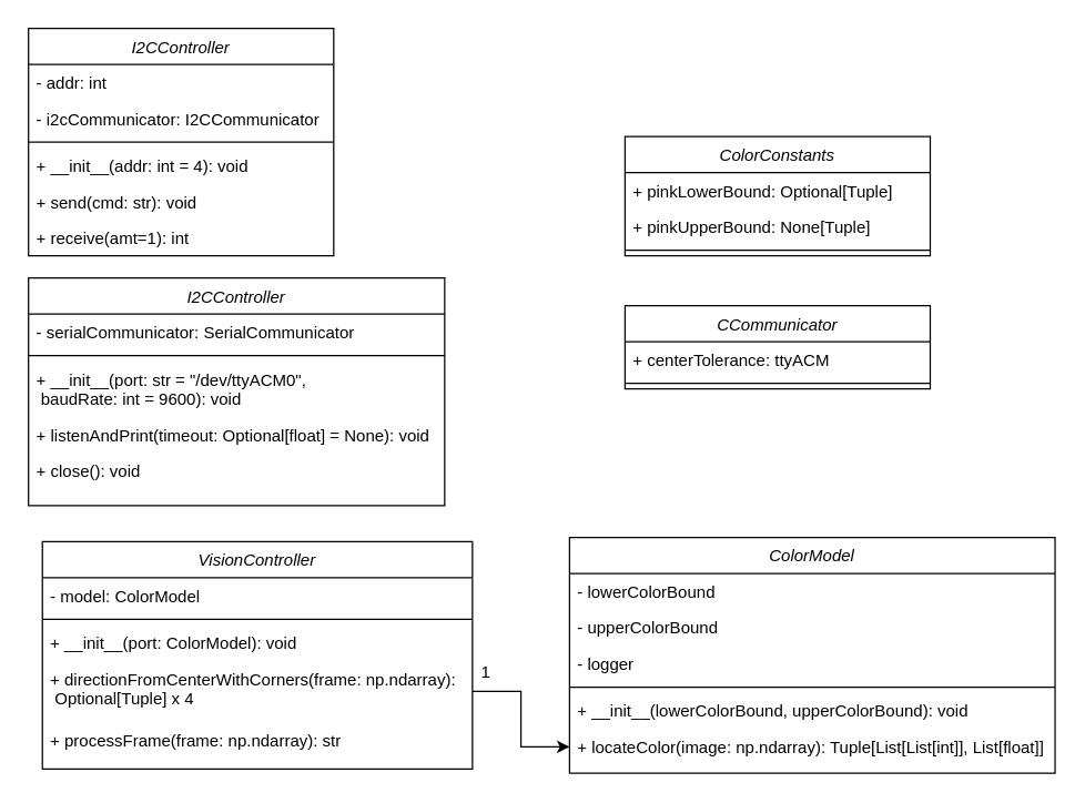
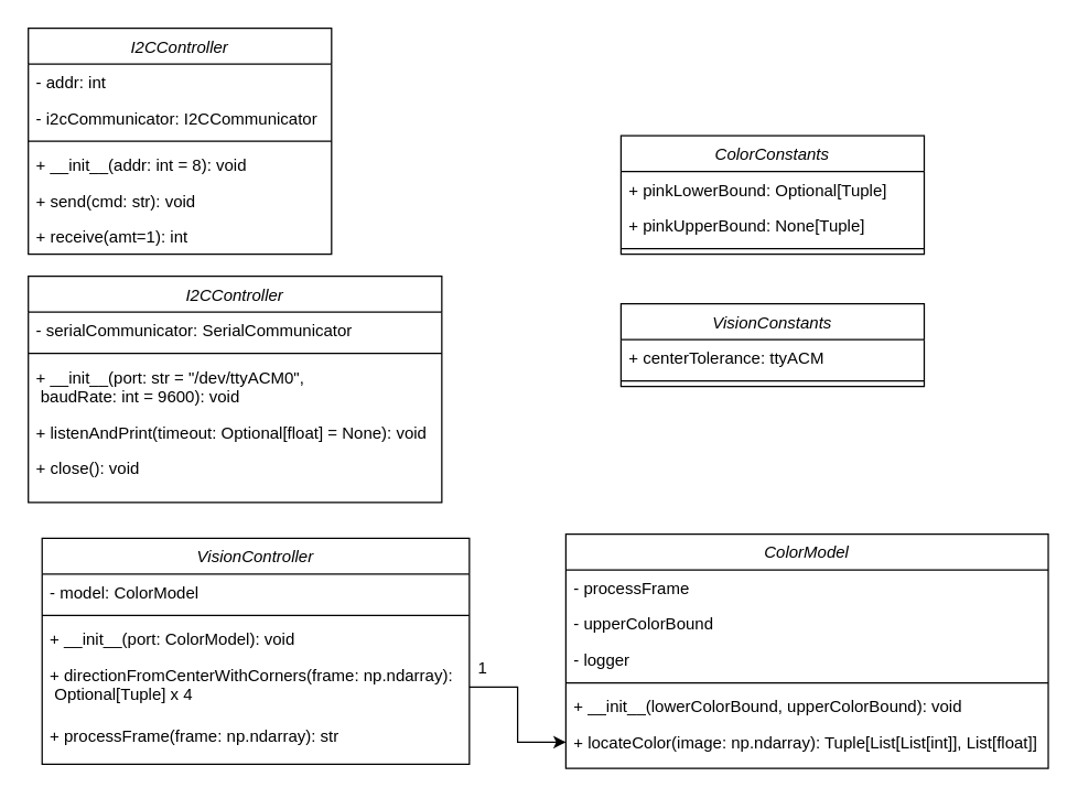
  <mxCell id="0" />
  <mxCell id="1" parent="0" />
  <mxCell id="2" value="I2CController&#10;" style="swimlane;fontStyle=2;align=center;verticalAlign=top;childLayout=stackLayout;horizontal=1;startSize=26;horizontalStack=0;resizeParent=1;resizeLast=0;collapsible=1;marginBottom=0;rounded=0;shadow=0;strokeWidth=1;" parent="1" vertex="1"><mxGeometry x="20" y="20" width="220" height="164" as="geometry"><mxRectangle x="230" y="140" width="160" height="26" as="alternateBounds" /></mxGeometry></mxCell>
  <mxCell id="3" value="- addr: int" style="text;align=left;verticalAlign=top;spacingLeft=4;spacingRight=4;overflow=hidden;rotatable=0;points=[[0,0.5],[1,0.5]];portConstraint=eastwest;" parent="2" vertex="1"><mxGeometry y="26" width="220" height="26" as="geometry" /></mxCell>
  <mxCell id="4" value="- i2cCommunicator: I2CCommunicator" style="text;align=left;verticalAlign=top;spacingLeft=4;spacingRight=4;overflow=hidden;rotatable=0;points=[[0,0.5],[1,0.5]];portConstraint=eastwest;rounded=0;shadow=0;html=0;" parent="2" vertex="1"><mxGeometry y="52" width="220" height="26" as="geometry" /></mxCell>
  <mxCell id="5" value="" style="line;html=1;strokeWidth=1;align=left;verticalAlign=middle;spacingTop=-1;spacingLeft=3;spacingRight=3;rotatable=0;labelPosition=right;points=[];portConstraint=eastwest;" parent="2" vertex="1"><mxGeometry y="78" width="220" height="8" as="geometry" /></mxCell>
- <mxCell id="6" value="+ __init__(addr: int = 4): void" style="text;align=left;verticalAlign=top;spacingLeft=4;spacingRight=4;overflow=hidden;rotatable=0;points=[[0,0.5],[1,0.5]];portConstraint=eastwest;" parent="2" vertex="1"><mxGeometry y="86" width="220" height="26" as="geometry" /></mxCell>
+ <mxCell id="6" value="+ __init__(addr: int = 8): void" style="text;align=left;verticalAlign=top;spacingLeft=4;spacingRight=4;overflow=hidden;rotatable=0;points=[[0,0.5],[1,0.5]];portConstraint=eastwest;" parent="2" vertex="1"><mxGeometry y="86" width="220" height="26" as="geometry" /></mxCell>
  <mxCell id="7" value="+ send(cmd: str): void" style="text;align=left;verticalAlign=top;spacingLeft=4;spacingRight=4;overflow=hidden;rotatable=0;points=[[0,0.5],[1,0.5]];portConstraint=eastwest;" vertex="1" parent="2"><mxGeometry y="112" width="220" height="26" as="geometry" /></mxCell>
  <mxCell id="8" value="+ receive(amt=1): int" style="text;align=left;verticalAlign=top;spacingLeft=4;spacingRight=4;overflow=hidden;rotatable=0;points=[[0,0.5],[1,0.5]];portConstraint=eastwest;" vertex="1" parent="2"><mxGeometry y="138" width="220" height="26" as="geometry" /></mxCell>
  <mxCell id="9" value="I2CController&#10;" style="swimlane;fontStyle=2;align=center;verticalAlign=top;childLayout=stackLayout;horizontal=1;startSize=26;horizontalStack=0;resizeParent=1;resizeLast=0;collapsible=1;marginBottom=0;rounded=0;shadow=0;strokeWidth=1;" vertex="1" parent="1"><mxGeometry x="20" y="200" width="300" height="164" as="geometry"><mxRectangle x="230" y="140" width="160" height="26" as="alternateBounds" /></mxGeometry></mxCell>
  <mxCell id="10" value="- serialCommunicator: SerialCommunicator" style="text;align=left;verticalAlign=top;spacingLeft=4;spacingRight=4;overflow=hidden;rotatable=0;points=[[0,0.5],[1,0.5]];portConstraint=eastwest;" vertex="1" parent="9"><mxGeometry y="26" width="300" height="26" as="geometry" /></mxCell>
  <mxCell id="11" value="" style="line;html=1;strokeWidth=1;align=left;verticalAlign=middle;spacingTop=-1;spacingLeft=3;spacingRight=3;rotatable=0;labelPosition=right;points=[];portConstraint=eastwest;" vertex="1" parent="9"><mxGeometry y="52" width="300" height="8" as="geometry" /></mxCell>
  <mxCell id="12" value="+ __init__(port: str = &quot;/dev/ttyACM0&quot;,&#10; baudRate: int = 9600): void" style="text;align=left;verticalAlign=top;spacingLeft=4;spacingRight=4;overflow=hidden;rotatable=0;points=[[0,0.5],[1,0.5]];portConstraint=eastwest;" vertex="1" parent="9"><mxGeometry y="60" width="300" height="40" as="geometry" /></mxCell>
  <mxCell id="13" value="+ listenAndPrint(timeout: Optional[float] = None): void" style="text;align=left;verticalAlign=top;spacingLeft=4;spacingRight=4;overflow=hidden;rotatable=0;points=[[0,0.5],[1,0.5]];portConstraint=eastwest;" vertex="1" parent="9"><mxGeometry y="100" width="300" height="26" as="geometry" /></mxCell>
  <mxCell id="14" value=" + close(): void" style="text;align=left;verticalAlign=top;spacingLeft=4;spacingRight=4;overflow=hidden;rotatable=0;points=[[0,0.5],[1,0.5]];portConstraint=eastwest;" vertex="1" parent="9"><mxGeometry y="126" width="300" height="26" as="geometry" /></mxCell>
  <mxCell id="15" value="ColorModel&#10;" style="swimlane;fontStyle=2;align=center;verticalAlign=top;childLayout=stackLayout;horizontal=1;startSize=26;horizontalStack=0;resizeParent=1;resizeLast=0;collapsible=1;marginBottom=0;rounded=0;shadow=0;strokeWidth=1;" vertex="1" parent="1"><mxGeometry x="410" y="387" width="350" height="170" as="geometry"><mxRectangle x="230" y="140" width="160" height="26" as="alternateBounds" /></mxGeometry></mxCell>
- <mxCell id="16" value="- lowerColorBound" style="text;align=left;verticalAlign=top;spacingLeft=4;spacingRight=4;overflow=hidden;rotatable=0;points=[[0,0.5],[1,0.5]];portConstraint=eastwest;" vertex="1" parent="15"><mxGeometry y="26" width="350" height="26" as="geometry" /></mxCell>
+ <mxCell id="16" value="- processFrame" style="text;align=left;verticalAlign=top;spacingLeft=4;spacingRight=4;overflow=hidden;rotatable=0;points=[[0,0.5],[1,0.5]];portConstraint=eastwest;" vertex="1" parent="15"><mxGeometry y="26" width="350" height="26" as="geometry" /></mxCell>
  <mxCell id="17" value="- upperColorBound" style="text;align=left;verticalAlign=top;spacingLeft=4;spacingRight=4;overflow=hidden;rotatable=0;points=[[0,0.5],[1,0.5]];portConstraint=eastwest;rounded=0;shadow=0;html=0;" vertex="1" parent="15"><mxGeometry y="52" width="350" height="26" as="geometry" /></mxCell>
  <mxCell id="18" value=" - logger" style="text;align=left;verticalAlign=top;spacingLeft=4;spacingRight=4;overflow=hidden;rotatable=0;points=[[0,0.5],[1,0.5]];portConstraint=eastwest;rounded=0;shadow=0;html=0;" vertex="1" parent="15"><mxGeometry y="78" width="350" height="26" as="geometry" /></mxCell>
  <mxCell id="19" value="" style="line;html=1;strokeWidth=1;align=left;verticalAlign=middle;spacingTop=-1;spacingLeft=3;spacingRight=3;rotatable=0;labelPosition=right;points=[];portConstraint=eastwest;" vertex="1" parent="15"><mxGeometry y="104" width="350" height="8" as="geometry" /></mxCell>
  <mxCell id="20" value="+ __init__(lowerColorBound, upperColorBound): void" style="text;align=left;verticalAlign=top;spacingLeft=4;spacingRight=4;overflow=hidden;rotatable=0;points=[[0,0.5],[1,0.5]];portConstraint=eastwest;" vertex="1" parent="15"><mxGeometry y="112" width="350" height="26" as="geometry" /></mxCell>
  <mxCell id="21" value="+ locateColor(image: np.ndarray): Tuple[List[List[int]], List[float]]" style="text;align=left;verticalAlign=top;spacingLeft=4;spacingRight=4;overflow=hidden;rotatable=0;points=[[0,0.5],[1,0.5]];portConstraint=eastwest;" vertex="1" parent="15"><mxGeometry y="138" width="350" height="26" as="geometry" /></mxCell>
  <mxCell id="22" value="ColorConstants" style="swimlane;fontStyle=2;align=center;verticalAlign=top;childLayout=stackLayout;horizontal=1;startSize=26;horizontalStack=0;resizeParent=1;resizeLast=0;collapsible=1;marginBottom=0;rounded=0;shadow=0;strokeWidth=1;" vertex="1" parent="1"><mxGeometry x="450" y="98" width="220" height="86" as="geometry"><mxRectangle x="230" y="140" width="160" height="26" as="alternateBounds" /></mxGeometry></mxCell>
  <mxCell id="23" value="+ pinkLowerBound: Optional[Tuple]" style="text;align=left;verticalAlign=top;spacingLeft=4;spacingRight=4;overflow=hidden;rotatable=0;points=[[0,0.5],[1,0.5]];portConstraint=eastwest;" vertex="1" parent="22"><mxGeometry y="26" width="220" height="26" as="geometry" /></mxCell>
  <mxCell id="24" value="+ pinkUpperBound: None[Tuple]" style="text;align=left;verticalAlign=top;spacingLeft=4;spacingRight=4;overflow=hidden;rotatable=0;points=[[0,0.5],[1,0.5]];portConstraint=eastwest;rounded=0;shadow=0;html=0;" vertex="1" parent="22"><mxGeometry y="52" width="220" height="26" as="geometry" /></mxCell>
  <mxCell id="25" value="" style="line;html=1;strokeWidth=1;align=left;verticalAlign=middle;spacingTop=-1;spacingLeft=3;spacingRight=3;rotatable=0;labelPosition=right;points=[];portConstraint=eastwest;" vertex="1" parent="22"><mxGeometry y="78" width="220" height="8" as="geometry" /></mxCell>
- <mxCell id="26" value="CCommunicator" style="swimlane;fontStyle=2;align=center;verticalAlign=top;childLayout=stackLayout;horizontal=1;startSize=26;horizontalStack=0;resizeParent=1;resizeLast=0;collapsible=1;marginBottom=0;rounded=0;shadow=0;strokeWidth=1;" vertex="1" parent="1"><mxGeometry x="450" y="220" width="220" height="60" as="geometry"><mxRectangle x="230" y="140" width="160" height="26" as="alternateBounds" /></mxGeometry></mxCell>
+ <mxCell id="26" value="VisionConstants" style="swimlane;fontStyle=2;align=center;verticalAlign=top;childLayout=stackLayout;horizontal=1;startSize=26;horizontalStack=0;resizeParent=1;resizeLast=0;collapsible=1;marginBottom=0;rounded=0;shadow=0;strokeWidth=1;" vertex="1" parent="1"><mxGeometry x="450" y="220" width="220" height="60" as="geometry"><mxRectangle x="230" y="140" width="160" height="26" as="alternateBounds" /></mxGeometry></mxCell>
  <mxCell id="27" value="+ centerTolerance: ttyACM" style="text;align=left;verticalAlign=top;spacingLeft=4;spacingRight=4;overflow=hidden;rotatable=0;points=[[0,0.5],[1,0.5]];portConstraint=eastwest;" vertex="1" parent="26"><mxGeometry y="26" width="220" height="26" as="geometry" /></mxCell>
  <mxCell id="28" value="" style="line;html=1;strokeWidth=1;align=left;verticalAlign=middle;spacingTop=-1;spacingLeft=3;spacingRight=3;rotatable=0;labelPosition=right;points=[];portConstraint=eastwest;" vertex="1" parent="26"><mxGeometry y="52" width="220" height="8" as="geometry" /></mxCell>
  <mxCell id="29" value="VisionController" style="swimlane;fontStyle=2;align=center;verticalAlign=top;childLayout=stackLayout;horizontal=1;startSize=26;horizontalStack=0;resizeParent=1;resizeLast=0;collapsible=1;marginBottom=0;rounded=0;shadow=0;strokeWidth=1;" vertex="1" parent="1"><mxGeometry x="30" y="390" width="310" height="164" as="geometry"><mxRectangle x="230" y="140" width="160" height="26" as="alternateBounds" /></mxGeometry></mxCell>
  <mxCell id="30" value="- model: ColorModel" style="text;align=left;verticalAlign=top;spacingLeft=4;spacingRight=4;overflow=hidden;rotatable=0;points=[[0,0.5],[1,0.5]];portConstraint=eastwest;" vertex="1" parent="29"><mxGeometry y="26" width="310" height="26" as="geometry" /></mxCell>
  <mxCell id="31" value="" style="line;html=1;strokeWidth=1;align=left;verticalAlign=middle;spacingTop=-1;spacingLeft=3;spacingRight=3;rotatable=0;labelPosition=right;points=[];portConstraint=eastwest;" vertex="1" parent="29"><mxGeometry y="52" width="310" height="8" as="geometry" /></mxCell>
  <mxCell id="32" value="+ __init__(port: ColorModel): void" style="text;align=left;verticalAlign=top;spacingLeft=4;spacingRight=4;overflow=hidden;rotatable=0;points=[[0,0.5],[1,0.5]];portConstraint=eastwest;" vertex="1" parent="29"><mxGeometry y="60" width="310" height="26" as="geometry" /></mxCell>
  <mxCell id="33" value="    + directionFromCenterWithCorners(frame: np.ndarray):&#10; Optional[Tuple] x 4&#10;" style="text;align=left;verticalAlign=top;spacingLeft=4;spacingRight=4;overflow=hidden;rotatable=0;points=[[0,0.5],[1,0.5]];portConstraint=eastwest;" vertex="1" parent="29"><mxGeometry y="86" width="310" height="44" as="geometry" /></mxCell>
  <mxCell id="34" value="    + processFrame(frame: np.ndarray): str&#10;" style="text;align=left;verticalAlign=top;spacingLeft=4;spacingRight=4;overflow=hidden;rotatable=0;points=[[0,0.5],[1,0.5]];portConstraint=eastwest;" vertex="1" parent="29"><mxGeometry y="130" width="310" height="26" as="geometry" /></mxCell>
  <mxCell id="35" style="edgeStyle=orthogonalEdgeStyle;rounded=0;orthogonalLoop=1;jettySize=auto;html=1;exitX=1;exitY=0.5;exitDx=0;exitDy=0;entryX=0;entryY=0.5;entryDx=0;entryDy=0;" edge="1" parent="1" source="33" target="21"><mxGeometry relative="1" as="geometry" /></mxCell>
  <mxCell id="36" value="1" style="text;html=1;strokeColor=none;fillColor=none;align=center;verticalAlign=middle;whiteSpace=wrap;rounded=0;" vertex="1" parent="1"><mxGeometry x="320" y="470" width="60" height="30" as="geometry" /></mxCell>
